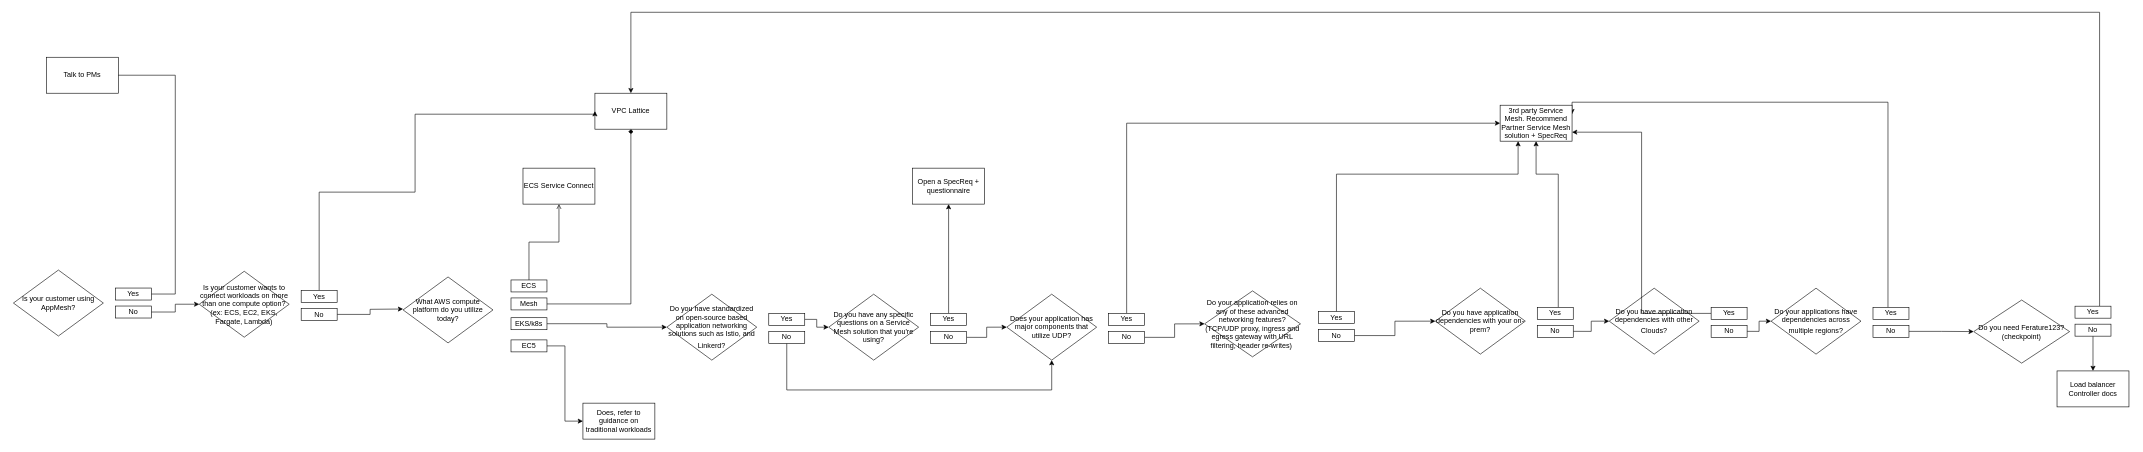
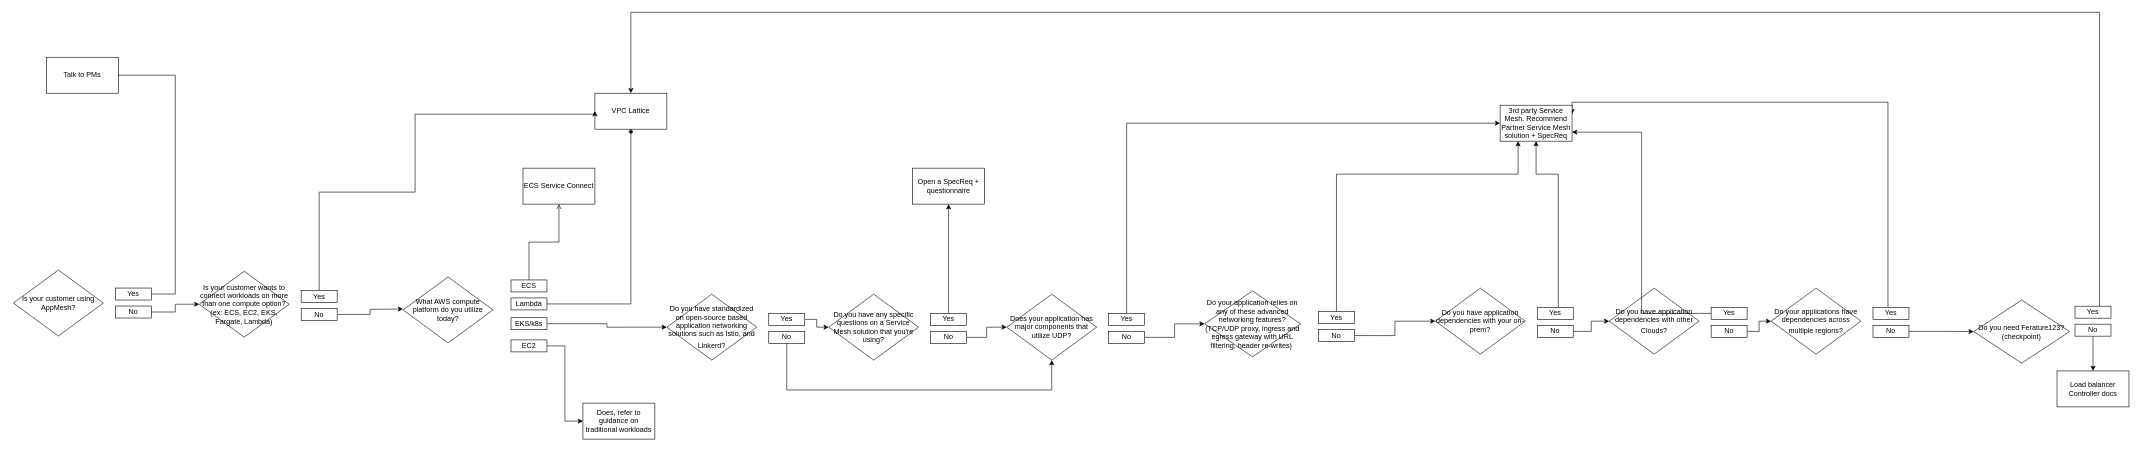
  <mxCell id="0" />
  <mxCell id="1" parent="0" />
  <mxCell id="2" value="ECS Service Connect" style="rounded=0;whiteSpace=wrap;html=1;" vertex="1" parent="1"><mxGeometry x="870" y="280" width="120" height="60" as="geometry" /></mxCell>
  <mxCell id="3" value="VPC Lattice" style="rounded=0;whiteSpace=wrap;html=1;" vertex="1" parent="1"><mxGeometry x="990" y="155" width="120" height="60" as="geometry" /></mxCell>
  <mxCell id="4" value="&lt;div&gt;Do your application relies on any of these advanced networking features? (TCP/UDP proxy, ingress and egress g&lt;span style=&quot;background-color: initial;&quot;&gt;ateway with URL filtering, header re-writes)&amp;nbsp;&lt;/span&gt;&lt;/div&gt;" style="rhombus;whiteSpace=wrap;html=1;" vertex="1" parent="1"><mxGeometry x="2007" y="484.75" width="160" height="110" as="geometry" /></mxCell>
  <mxCell id="5" value="Do you have application dependencies with your on-prem?" style="rhombus;whiteSpace=wrap;html=1;" vertex="1" parent="1"><mxGeometry x="2392" y="480.25" width="150" height="110" as="geometry" /></mxCell>
  <mxCell id="6" style="edgeStyle=orthogonalEdgeStyle;rounded=0;orthogonalLoop=1;jettySize=auto;html=1;" edge="1" parent="1" source="7" target="56"><mxGeometry relative="1" as="geometry"><mxPoint x="2887" y="290.25" as="targetPoint" /><Array as="points"><mxPoint x="2597" y="290" /><mxPoint x="2560" y="290" /></Array></mxGeometry></mxCell>
  <mxCell id="7" value="Yes" style="rounded=0;whiteSpace=wrap;html=1;" vertex="1" parent="1"><mxGeometry x="2562" y="512.25" width="60" height="20" as="geometry" /></mxCell>
  <mxCell id="8" style="edgeStyle=orthogonalEdgeStyle;rounded=0;orthogonalLoop=1;jettySize=auto;html=1;exitX=1;exitY=0.5;exitDx=0;exitDy=0;entryX=0;entryY=0.5;entryDx=0;entryDy=0;" edge="1" parent="1" source="9" target="10"><mxGeometry relative="1" as="geometry" /></mxCell>
  <mxCell id="9" value="No" style="rounded=0;whiteSpace=wrap;html=1;" vertex="1" parent="1"><mxGeometry x="2562" y="542.25" width="60" height="20" as="geometry" /></mxCell>
  <mxCell id="10" value="Do you have application dependencies with other Clouds?&lt;span style=&quot;font-size: medium; text-align: start;&quot;&gt;&lt;/span&gt;" style="rhombus;whiteSpace=wrap;html=1;" vertex="1" parent="1"><mxGeometry x="2682" y="480.25" width="150" height="110" as="geometry" /></mxCell>
  <mxCell id="11" style="edgeStyle=orthogonalEdgeStyle;rounded=0;orthogonalLoop=1;jettySize=auto;html=1;entryX=1;entryY=0.75;entryDx=0;entryDy=0;" edge="1" parent="1" source="12" target="56"><mxGeometry relative="1" as="geometry"><mxPoint x="2917" y="335.25" as="targetPoint" /></mxGeometry></mxCell>
  <mxCell id="12" value="Yes" style="rounded=0;whiteSpace=wrap;html=1;" vertex="1" parent="1"><mxGeometry x="2852" y="512.25" width="60" height="20" as="geometry" /></mxCell>
  <mxCell id="13" style="edgeStyle=orthogonalEdgeStyle;rounded=0;orthogonalLoop=1;jettySize=auto;html=1;exitX=1;exitY=0.5;exitDx=0;exitDy=0;entryX=0;entryY=0.5;entryDx=0;entryDy=0;" edge="1" parent="1" source="14" target="15"><mxGeometry relative="1" as="geometry" /></mxCell>
  <mxCell id="14" value="No" style="rounded=0;whiteSpace=wrap;html=1;" vertex="1" parent="1"><mxGeometry x="2852" y="542.25" width="60" height="20" as="geometry" /></mxCell>
  <mxCell id="15" value="Do your applications have dependencies across multiple regions?&lt;span style=&quot;font-size: medium; text-align: start;&quot;&gt;&lt;/span&gt;" style="rhombus;whiteSpace=wrap;html=1;" vertex="1" parent="1"><mxGeometry x="2952" y="480.25" width="150" height="110" as="geometry" /></mxCell>
  <mxCell id="16" style="edgeStyle=orthogonalEdgeStyle;rounded=0;orthogonalLoop=1;jettySize=auto;html=1;entryX=1;entryY=0.25;entryDx=0;entryDy=0;" edge="1" parent="1" source="17" target="56"><mxGeometry relative="1" as="geometry"><mxPoint x="3007" y="290.25" as="targetPoint" /><Array as="points"><mxPoint x="3147" y="170" /></Array></mxGeometry></mxCell>
  <mxCell id="17" value="Yes" style="rounded=0;whiteSpace=wrap;html=1;" vertex="1" parent="1"><mxGeometry x="3122" y="512.25" width="60" height="20" as="geometry" /></mxCell>
  <mxCell id="18" style="edgeStyle=orthogonalEdgeStyle;rounded=0;orthogonalLoop=1;jettySize=auto;html=1;entryX=0;entryY=0.5;entryDx=0;entryDy=0;" edge="1" parent="1" source="19" target="61"><mxGeometry relative="1" as="geometry" /></mxCell>
  <mxCell id="19" value="No" style="rounded=0;whiteSpace=wrap;html=1;" vertex="1" parent="1"><mxGeometry x="3122" y="542.25" width="60" height="20" as="geometry" /></mxCell>
  <mxCell id="20" value="Do you have standardized on open-source based application networking solutions such as Istio, and Linkerd?&lt;span style=&quot;font-size: medium; text-align: start;&quot;&gt;&lt;/span&gt;" style="rhombus;whiteSpace=wrap;html=1;" vertex="1" parent="1"><mxGeometry x="1110" y="490.25" width="150" height="110" as="geometry" /></mxCell>
  <mxCell id="21" style="edgeStyle=orthogonalEdgeStyle;rounded=0;orthogonalLoop=1;jettySize=auto;html=1;exitX=1;exitY=0.5;exitDx=0;exitDy=0;entryX=0;entryY=0.5;entryDx=0;entryDy=0;" edge="1" parent="1" source="22" target="25"><mxGeometry relative="1" as="geometry" /></mxCell>
  <mxCell id="22" value="Yes" style="rounded=0;whiteSpace=wrap;html=1;" vertex="1" parent="1"><mxGeometry x="1280" y="522.25" width="60" height="20" as="geometry" /></mxCell>
  <mxCell id="23" style="edgeStyle=orthogonalEdgeStyle;rounded=0;orthogonalLoop=1;jettySize=auto;html=1;exitX=0.5;exitY=1;exitDx=0;exitDy=0;entryX=0.5;entryY=1;entryDx=0;entryDy=0;" edge="1" parent="1" source="24" target="51"><mxGeometry relative="1" as="geometry"><Array as="points"><mxPoint x="1310" y="650" /><mxPoint x="1752" y="650" /></Array></mxGeometry></mxCell>
  <mxCell id="24" value="No" style="rounded=0;whiteSpace=wrap;html=1;" vertex="1" parent="1"><mxGeometry x="1280" y="552.25" width="60" height="20" as="geometry" /></mxCell>
  <mxCell id="25" value="Do you have any specific questions on a Service Mesh solution that you're using?" style="rhombus;whiteSpace=wrap;html=1;" vertex="1" parent="1"><mxGeometry x="1380" y="490.25" width="150" height="110" as="geometry" /></mxCell>
  <mxCell id="26" style="edgeStyle=orthogonalEdgeStyle;rounded=0;orthogonalLoop=1;jettySize=auto;html=1;exitX=0.5;exitY=0;exitDx=0;exitDy=0;" edge="1" parent="1" source="27" target="67"><mxGeometry relative="1" as="geometry" /></mxCell>
  <mxCell id="27" value="Yes" style="rounded=0;whiteSpace=wrap;html=1;" vertex="1" parent="1"><mxGeometry x="1550" y="522.25" width="60" height="20" as="geometry" /></mxCell>
  <mxCell id="28" style="edgeStyle=orthogonalEdgeStyle;rounded=0;orthogonalLoop=1;jettySize=auto;html=1;exitX=1;exitY=0.5;exitDx=0;exitDy=0;entryX=0;entryY=0.5;entryDx=0;entryDy=0;" edge="1" parent="1" source="29" target="51"><mxGeometry relative="1" as="geometry" /></mxCell>
  <mxCell id="29" value="No" style="rounded=0;whiteSpace=wrap;html=1;" vertex="1" parent="1"><mxGeometry x="1550" y="552.25" width="60" height="20" as="geometry" /></mxCell>
  <mxCell id="30" value="Is your customer using AppMesh?" style="rhombus;whiteSpace=wrap;html=1;" vertex="1" parent="1"><mxGeometry x="20" y="450" width="150" height="110" as="geometry" /></mxCell>
  <mxCell id="31" style="edgeStyle=orthogonalEdgeStyle;rounded=0;orthogonalLoop=1;jettySize=auto;html=1;entryX=0;entryY=0.5;entryDx=0;entryDy=0;" edge="1" parent="1" source="32" target="35"><mxGeometry relative="1" as="geometry"><Array as="points"><mxPoint x="290" y="490" /><mxPoint x="290" y="125" /></Array></mxGeometry></mxCell>
  <mxCell id="32" value="Yes" style="rounded=0;whiteSpace=wrap;html=1;" vertex="1" parent="1"><mxGeometry x="190" y="480" width="60" height="20" as="geometry" /></mxCell>
  <mxCell id="33" style="edgeStyle=orthogonalEdgeStyle;rounded=0;orthogonalLoop=1;jettySize=auto;html=1;exitX=1;exitY=0.5;exitDx=0;exitDy=0;entryX=0;entryY=0.5;entryDx=0;entryDy=0;" edge="1" parent="1" source="34" target="36"><mxGeometry relative="1" as="geometry" /></mxCell>
  <mxCell id="34" value="No" style="rounded=0;whiteSpace=wrap;html=1;" vertex="1" parent="1"><mxGeometry x="190" y="510" width="60" height="20" as="geometry" /></mxCell>
  <mxCell id="35" value="Talk to PMs" style="rounded=0;whiteSpace=wrap;html=1;" vertex="1" parent="1"><mxGeometry x="75" y="95" width="120" height="60" as="geometry" /></mxCell>
  <mxCell id="36" value="Is your customer wants to connect workloads on more than one compute option? (ex: ECS, EC2, EKS, Fargate, Lambda)" style="rhombus;whiteSpace=wrap;html=1;" vertex="1" parent="1"><mxGeometry x="330" y="452" width="150" height="110" as="geometry" /></mxCell>
  <mxCell id="37" style="edgeStyle=orthogonalEdgeStyle;rounded=0;orthogonalLoop=1;jettySize=auto;html=1;exitX=0.5;exitY=0;exitDx=0;exitDy=0;entryX=0;entryY=0.5;entryDx=0;entryDy=0;" edge="1" parent="1" source="38" target="3"><mxGeometry relative="1" as="geometry"><Array as="points"><mxPoint x="530" y="320" /><mxPoint x="690" y="320" /><mxPoint x="690" y="190" /></Array></mxGeometry></mxCell>
  <mxCell id="38" value="Yes" style="rounded=0;whiteSpace=wrap;html=1;" vertex="1" parent="1"><mxGeometry x="500" y="484" width="60" height="20" as="geometry" /></mxCell>
  <mxCell id="39" style="edgeStyle=orthogonalEdgeStyle;rounded=0;orthogonalLoop=1;jettySize=auto;html=1;exitX=1;exitY=0.5;exitDx=0;exitDy=0;entryX=0;entryY=0.5;entryDx=0;entryDy=0;" edge="1" parent="1" source="40"><mxGeometry relative="1" as="geometry"><mxPoint x="670" y="515" as="targetPoint" /></mxGeometry></mxCell>
  <mxCell id="40" value="No" style="rounded=0;whiteSpace=wrap;html=1;" vertex="1" parent="1"><mxGeometry x="500" y="514" width="60" height="20" as="geometry" /></mxCell>
  <mxCell id="41" value="Does, refer to guidance on traditional workloads" style="rounded=0;whiteSpace=wrap;html=1;" vertex="1" parent="1"><mxGeometry x="970" y="672" width="120" height="60" as="geometry" /></mxCell>
  <mxCell id="42" value="What AWS compute platform do you utilize today?" style="rhombus;whiteSpace=wrap;html=1;" vertex="1" parent="1"><mxGeometry x="670" y="461.5" width="150" height="110" as="geometry" /></mxCell>
  <mxCell id="43" style="edgeStyle=orthogonalEdgeStyle;rounded=0;orthogonalLoop=1;jettySize=auto;html=1;entryX=0.5;entryY=1;entryDx=0;entryDy=0;endArrow=open;" edge="1" parent="1" source="44" target="2"><mxGeometry relative="1" as="geometry" /></mxCell>
  <mxCell id="44" value="ECS" style="rounded=0;whiteSpace=wrap;html=1;" vertex="1" parent="1"><mxGeometry x="850" y="466.5" width="60" height="20" as="geometry" /></mxCell>
  <mxCell id="45" style="edgeStyle=orthogonalEdgeStyle;rounded=0;orthogonalLoop=1;jettySize=auto;html=1;entryX=0.5;entryY=1;entryDx=0;entryDy=0;endArrow=diamond;" edge="1" parent="1" source="46" target="3"><mxGeometry relative="1" as="geometry" /></mxCell>
- <mxCell id="46" value="Mesh" style="rounded=0;whiteSpace=wrap;html=1;" vertex="1" parent="1"><mxGeometry x="850" y="496.5" width="60" height="20" as="geometry" /></mxCell>
+ <mxCell id="46" value="Lambda" style="rounded=0;whiteSpace=wrap;html=1;" vertex="1" parent="1"><mxGeometry x="850" y="496.5" width="60" height="20" as="geometry" /></mxCell>
  <mxCell id="47" style="edgeStyle=orthogonalEdgeStyle;rounded=0;orthogonalLoop=1;jettySize=auto;html=1;exitX=1;exitY=0.5;exitDx=0;exitDy=0;entryX=0;entryY=0.5;entryDx=0;entryDy=0;" edge="1" parent="1" source="48" target="20"><mxGeometry relative="1" as="geometry" /></mxCell>
  <mxCell id="48" value="EKS/k8s" style="rounded=0;whiteSpace=wrap;html=1;" vertex="1" parent="1"><mxGeometry x="850" y="529.5" width="60" height="20" as="geometry" /></mxCell>
  <mxCell id="49" style="edgeStyle=orthogonalEdgeStyle;rounded=0;orthogonalLoop=1;jettySize=auto;html=1;entryX=0;entryY=0.5;entryDx=0;entryDy=0;" edge="1" parent="1" source="50" target="41"><mxGeometry relative="1" as="geometry" /></mxCell>
- <mxCell id="50" value="EC5" style="rounded=0;whiteSpace=wrap;html=1;" vertex="1" parent="1"><mxGeometry x="850" y="566.5" width="60" height="20" as="geometry" /></mxCell>
+ <mxCell id="50" value="EC2" style="rounded=0;whiteSpace=wrap;html=1;" vertex="1" parent="1"><mxGeometry x="850" y="566.5" width="60" height="20" as="geometry" /></mxCell>
  <mxCell id="51" value="Does your application has major components that utilize UDP?" style="rhombus;whiteSpace=wrap;html=1;" vertex="1" parent="1"><mxGeometry x="1677" y="490.25" width="150" height="110" as="geometry" /></mxCell>
  <mxCell id="52" style="edgeStyle=orthogonalEdgeStyle;rounded=0;orthogonalLoop=1;jettySize=auto;html=1;exitX=0.5;exitY=0;exitDx=0;exitDy=0;entryX=0;entryY=0.5;entryDx=0;entryDy=0;" edge="1" parent="1" source="53" target="56"><mxGeometry relative="1" as="geometry" /></mxCell>
  <mxCell id="53" value="Yes" style="rounded=0;whiteSpace=wrap;html=1;" vertex="1" parent="1"><mxGeometry x="1847" y="522.25" width="60" height="20" as="geometry" /></mxCell>
  <mxCell id="54" style="edgeStyle=orthogonalEdgeStyle;rounded=0;orthogonalLoop=1;jettySize=auto;html=1;exitX=1;exitY=0.5;exitDx=0;exitDy=0;entryX=0;entryY=0.5;entryDx=0;entryDy=0;" edge="1" parent="1" source="55" target="4"><mxGeometry relative="1" as="geometry"><mxPoint x="1972.152" y="545.361" as="targetPoint" /></mxGeometry></mxCell>
  <mxCell id="55" value="No" style="rounded=0;whiteSpace=wrap;html=1;" vertex="1" parent="1"><mxGeometry x="1847" y="552.25" width="60" height="20" as="geometry" /></mxCell>
  <mxCell id="56" value="3rd party Service Mesh. Recommend Partner Service Mesh solution + SpecReq" style="rounded=0;whiteSpace=wrap;html=1;" vertex="1" parent="1"><mxGeometry x="2500" y="175" width="120" height="60" as="geometry" /></mxCell>
  <mxCell id="57" style="edgeStyle=orthogonalEdgeStyle;rounded=0;orthogonalLoop=1;jettySize=auto;html=1;entryX=0.25;entryY=1;entryDx=0;entryDy=0;" edge="1" parent="1" source="58" target="56"><mxGeometry relative="1" as="geometry"><Array as="points"><mxPoint x="2227" y="290" /><mxPoint x="2530" y="290" /></Array></mxGeometry></mxCell>
  <mxCell id="58" value="Yes" style="rounded=0;whiteSpace=wrap;html=1;" vertex="1" parent="1"><mxGeometry x="2197" y="519.25" width="60" height="20" as="geometry" /></mxCell>
  <mxCell id="59" style="edgeStyle=orthogonalEdgeStyle;rounded=0;orthogonalLoop=1;jettySize=auto;html=1;exitX=1;exitY=0.5;exitDx=0;exitDy=0;entryX=0;entryY=0.5;entryDx=0;entryDy=0;" edge="1" parent="1" source="60" target="5"><mxGeometry relative="1" as="geometry"><mxPoint x="2337" y="539.75" as="targetPoint" /></mxGeometry></mxCell>
  <mxCell id="60" value="No" style="rounded=0;whiteSpace=wrap;html=1;" vertex="1" parent="1"><mxGeometry x="2197" y="549.25" width="60" height="20" as="geometry" /></mxCell>
  <mxCell id="61" value="Do you need Ferature123? (checkpoint)" style="rhombus;whiteSpace=wrap;html=1;" vertex="1" parent="1"><mxGeometry x="3290" y="500" width="160" height="105.25" as="geometry" /></mxCell>
  <mxCell id="62" style="edgeStyle=orthogonalEdgeStyle;rounded=0;orthogonalLoop=1;jettySize=auto;html=1;entryX=0.5;entryY=0;entryDx=0;entryDy=0;" edge="1" parent="1" source="63" target="3"><mxGeometry relative="1" as="geometry"><Array as="points"><mxPoint x="3500" y="20" /><mxPoint x="1050" y="20" /></Array></mxGeometry></mxCell>
  <mxCell id="63" value="Yes" style="rounded=0;whiteSpace=wrap;html=1;" vertex="1" parent="1"><mxGeometry x="3459" y="510.25" width="60" height="20" as="geometry" /></mxCell>
  <mxCell id="64" style="edgeStyle=orthogonalEdgeStyle;rounded=0;orthogonalLoop=1;jettySize=auto;html=1;exitX=0.5;exitY=1;exitDx=0;exitDy=0;" edge="1" parent="1" source="65" target="66"><mxGeometry relative="1" as="geometry" /></mxCell>
  <mxCell id="65" value="No" style="rounded=0;whiteSpace=wrap;html=1;" vertex="1" parent="1"><mxGeometry x="3459" y="540.25" width="60" height="20" as="geometry" /></mxCell>
  <mxCell id="66" value="Load balancer Controller docs" style="rounded=0;whiteSpace=wrap;html=1;" vertex="1" parent="1"><mxGeometry x="3429" y="618.25" width="120" height="60" as="geometry" /></mxCell>
  <mxCell id="67" value="Open a SpecReq + questionnaire" style="rounded=0;whiteSpace=wrap;html=1;" vertex="1" parent="1"><mxGeometry x="1520" y="280" width="120" height="60" as="geometry" /></mxCell>
